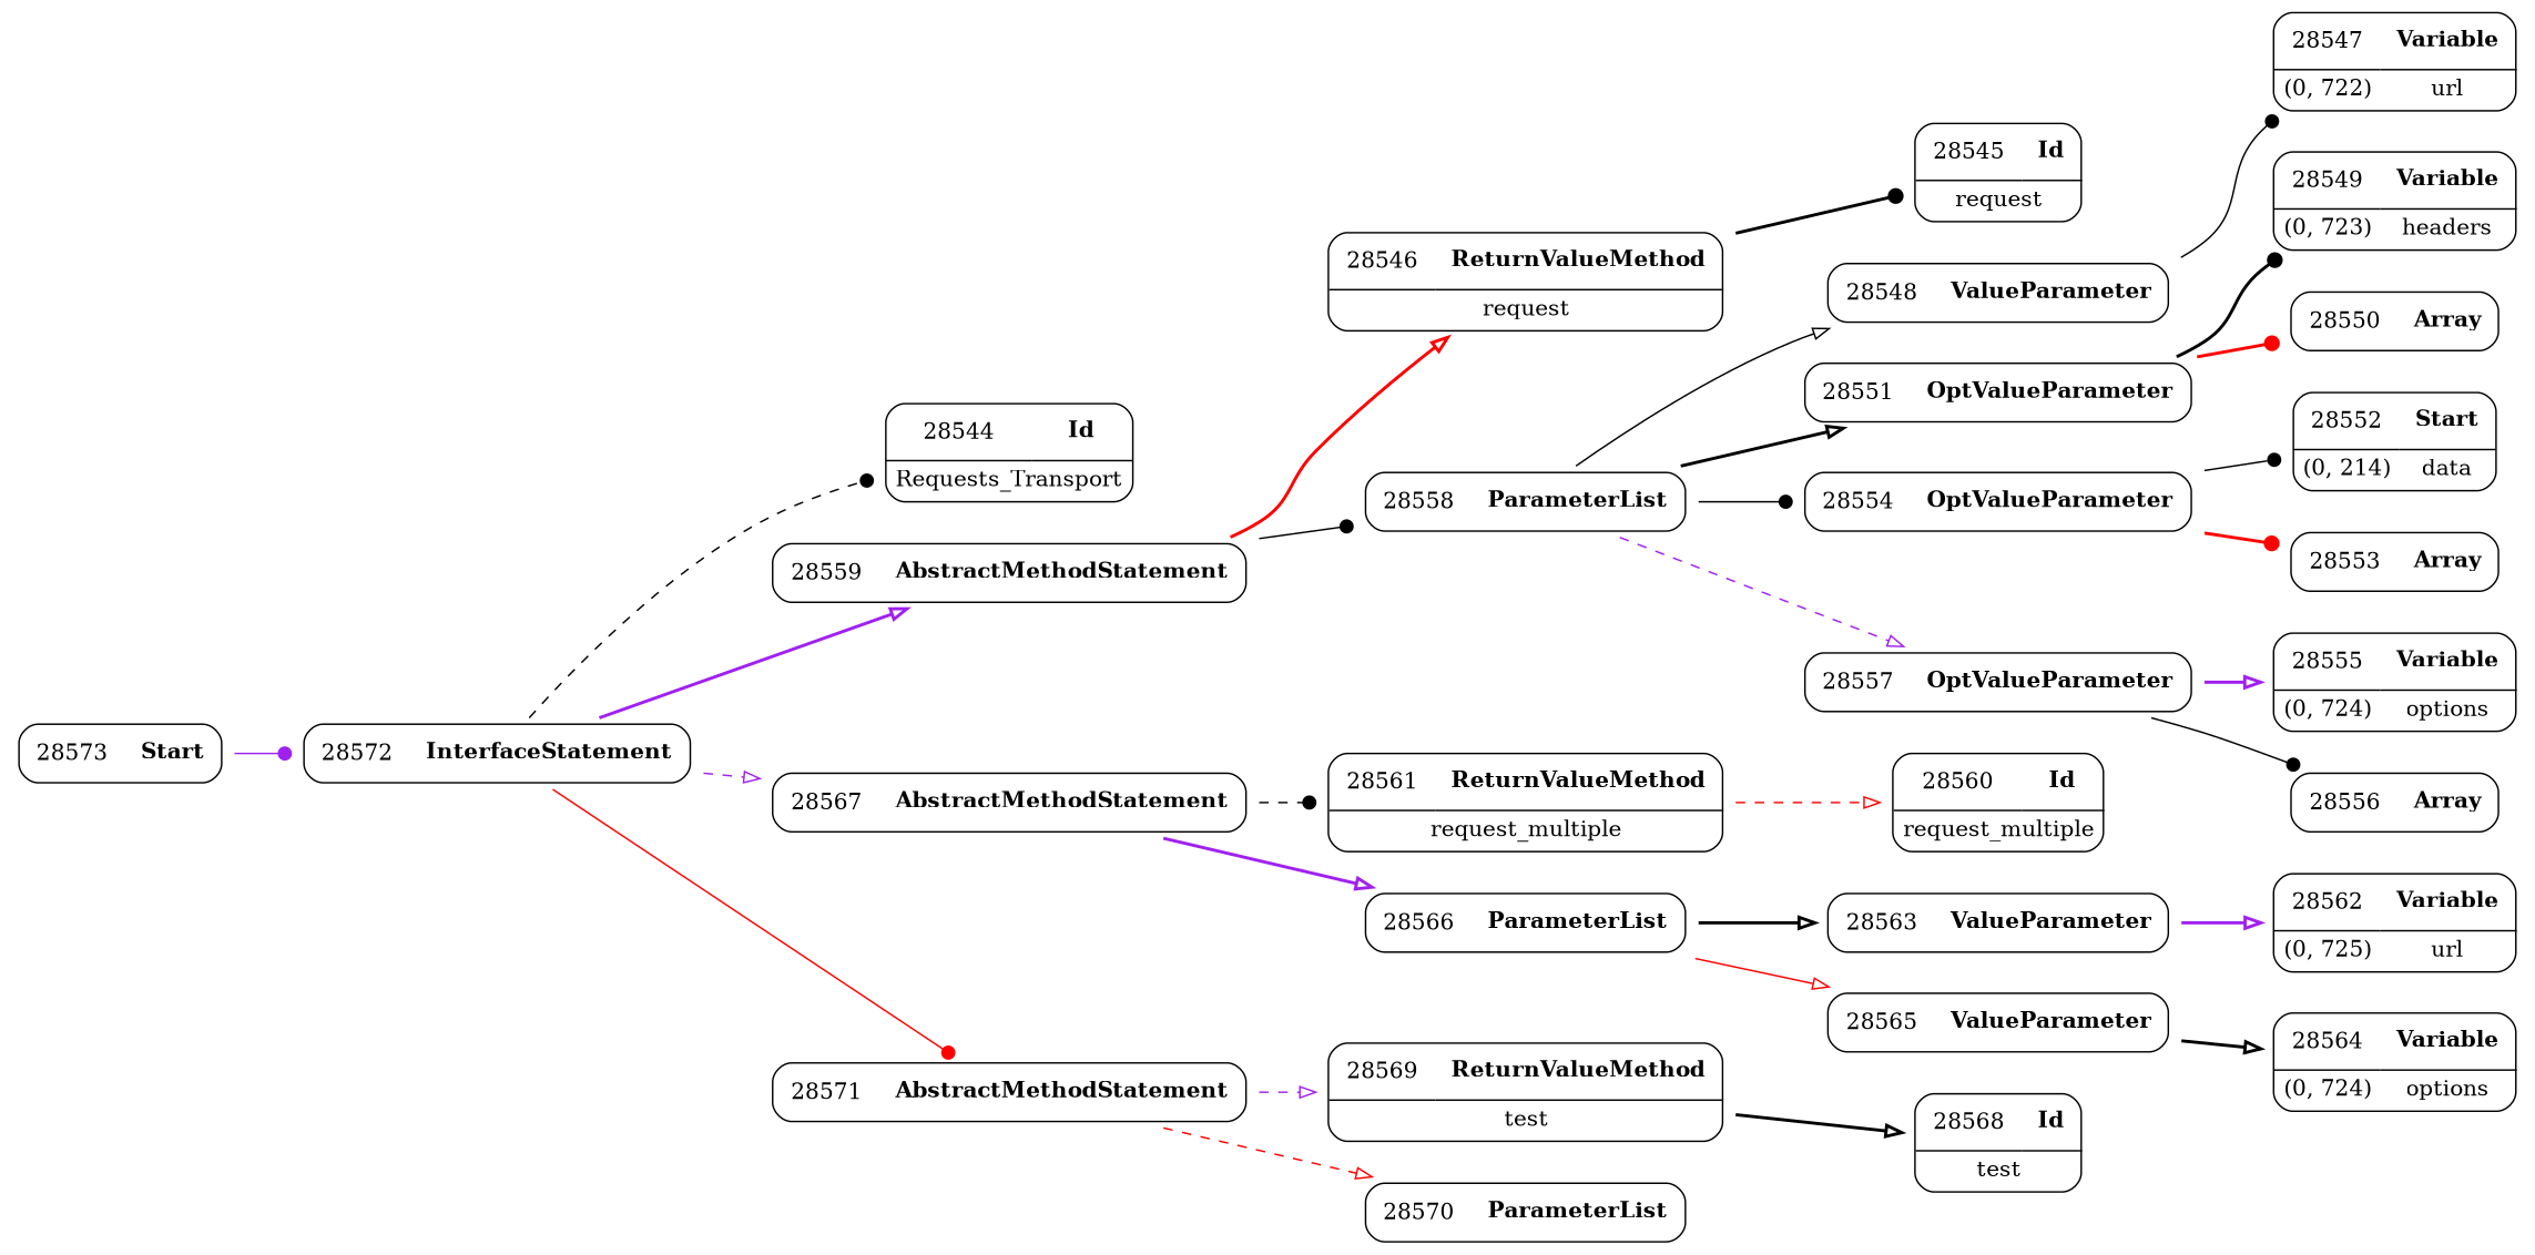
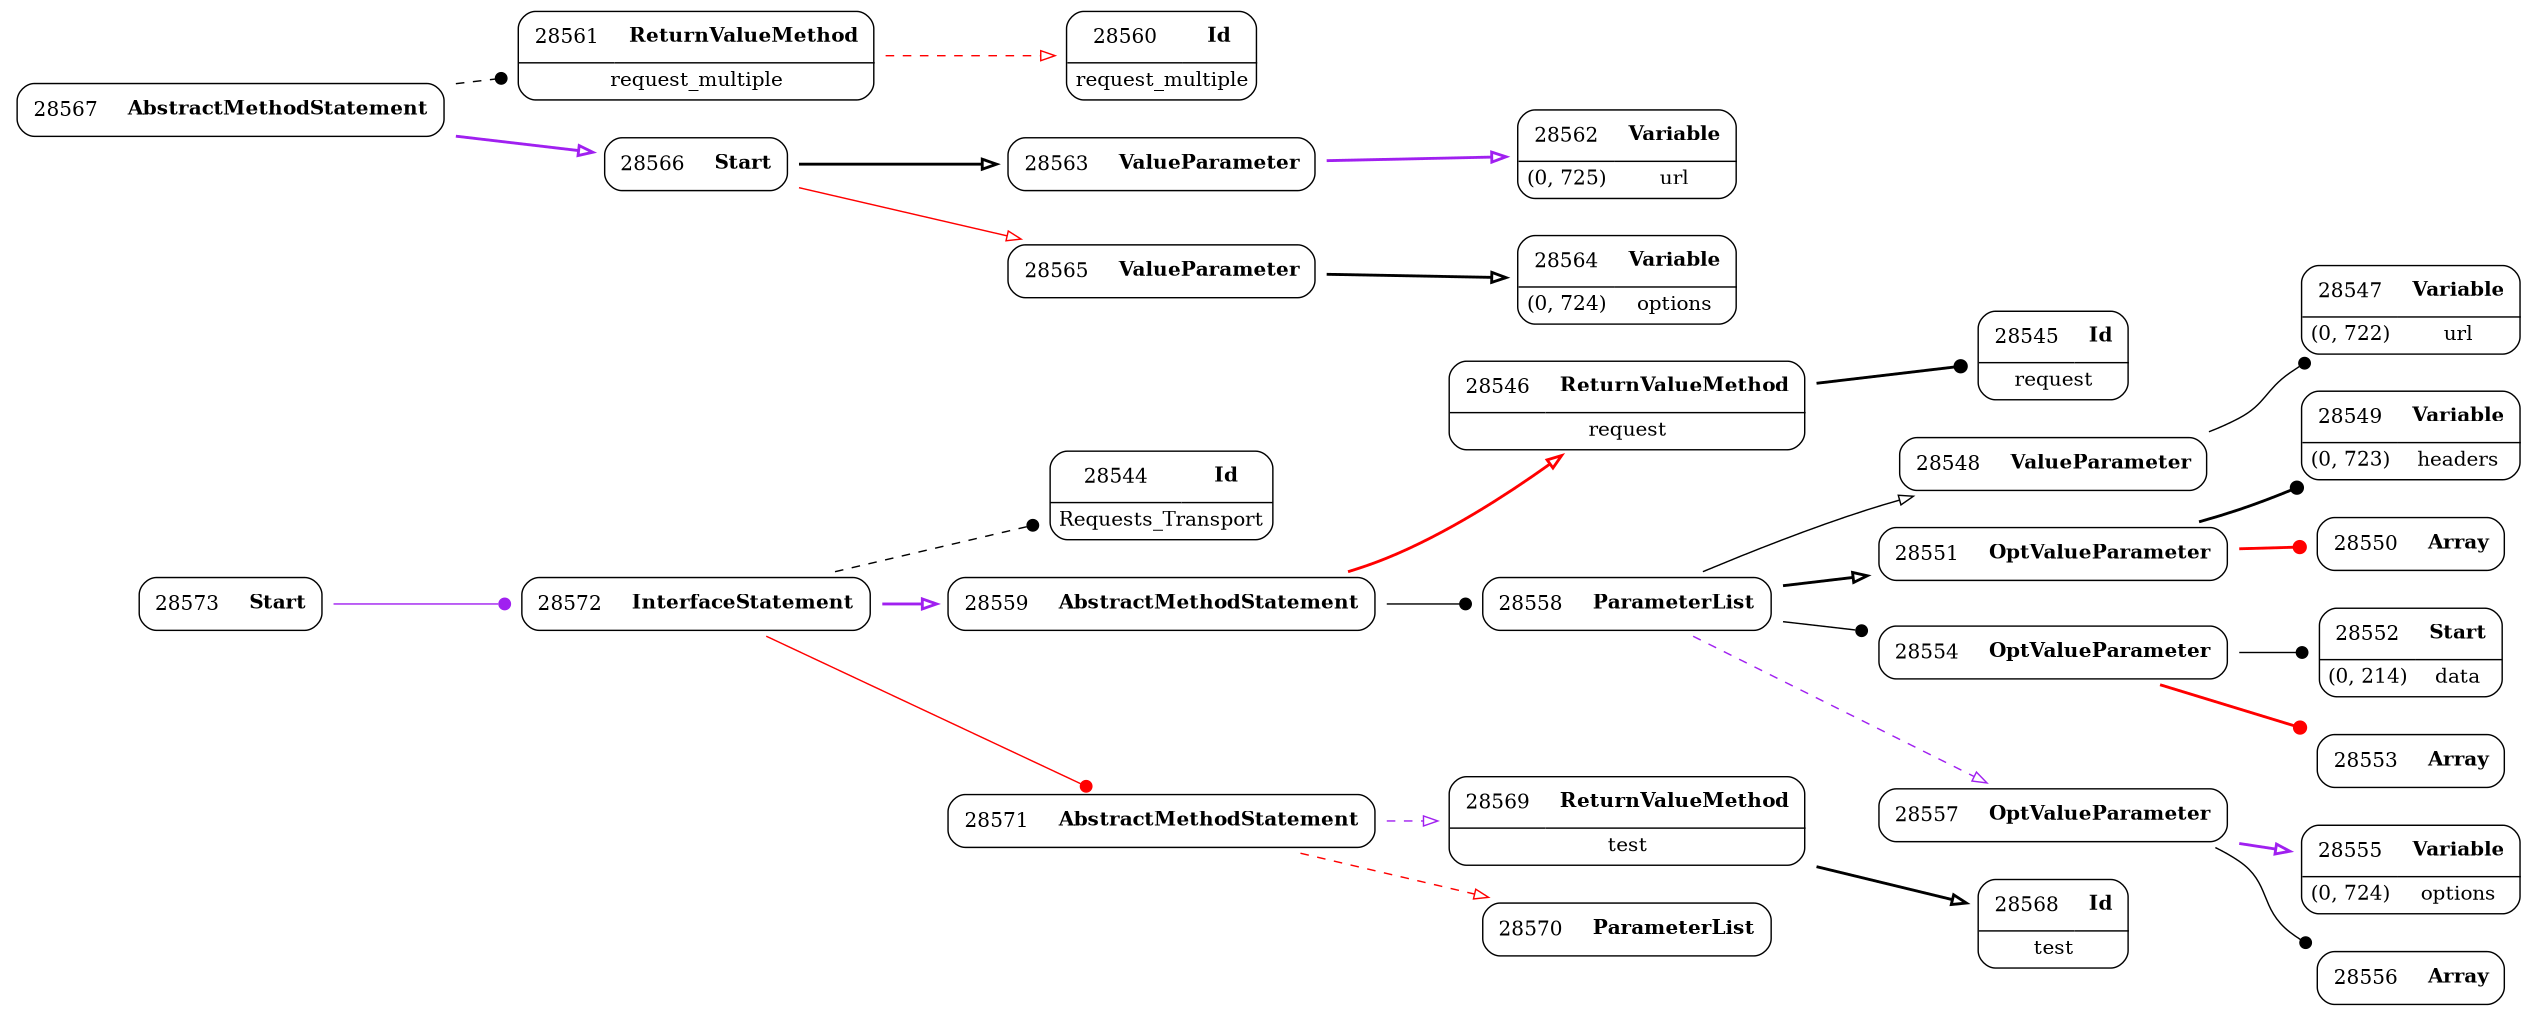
  digraph {
    rankdir=LR
    node [shape=none]
    edge [arrowhead=onormal color=black style=bold weight=2]
    n1 [label=<<TABLE border='1' cellspacing='0' cellpadding='10' style='rounded' ><TR><TD border='0'>28544</TD><TD border='0'><B>Id</B></TD></TR><HR/><TR><TD border='0' cellpadding='5' colspan='2'>Requests_Transport</TD></TR></TABLE>>]
    n2 [label=<<TABLE border='1' cellspacing='0' cellpadding='10' style='rounded' ><TR><TD border='0'>28545</TD><TD border='0'><B>Id</B></TD></TR><HR/><TR><TD border='0' cellpadding='5' colspan='2'>request</TD></TR></TABLE>>]
    n3 [label=<<TABLE border='1' cellspacing='0' cellpadding='10' style='rounded' ><TR><TD border='0'>28546</TD><TD border='0'><B>ReturnValueMethod</B></TD></TR><HR/><TR><TD border='0' cellpadding='5' colspan='2'>request</TD></TR></TABLE>>]
    n4 [label=<<TABLE border='1' cellspacing='0' cellpadding='10' style='rounded' ><TR><TD border='0'>28547</TD><TD border='0'><B>Variable</B></TD></TR><HR/><TR><TD border='0' cellpadding='5'>(0, 722)</TD><TD border='0' cellpadding='5'>url</TD></TR></TABLE>>]
    n5 [label=<<TABLE border='1' cellspacing='0' cellpadding='10' style='rounded' ><TR><TD border='0'>28548</TD><TD border='0'><B>ValueParameter</B></TD></TR></TABLE>>]
    n6 [label=<<TABLE border='1' cellspacing='0' cellpadding='10' style='rounded' ><TR><TD border='0'>28549</TD><TD border='0'><B>Variable</B></TD></TR><HR/><TR><TD border='0' cellpadding='5'>(0, 723)</TD><TD border='0' cellpadding='5'>headers</TD></TR></TABLE>>]
    n7 [label=<<TABLE border='1' cellspacing='0' cellpadding='10' style='rounded' ><TR><TD border='0'>28550</TD><TD border='0'><B>Array</B></TD></TR></TABLE>>]
    n8 [label=<<TABLE border='1' cellspacing='0' cellpadding='10' style='rounded' ><TR><TD border='0'>28551</TD><TD border='0'><B>OptValueParameter</B></TD></TR></TABLE>>]
    n9 [label=<<TABLE border='1' cellspacing='0' cellpadding='10' style='rounded' ><TR><TD border='0'>28552</TD><TD border='0'><B>Start</B></TD></TR><HR/><TR><TD border='0' cellpadding='5'>(0, 214)</TD><TD border='0' cellpadding='5'>data</TD></TR></TABLE>>]
    n10 [label=<<TABLE border='1' cellspacing='0' cellpadding='10' style='rounded' ><TR><TD border='0'>28553</TD><TD border='0'><B>Array</B></TD></TR></TABLE>>]
    n11 [label=<<TABLE border='1' cellspacing='0' cellpadding='10' style='rounded' ><TR><TD border='0'>28554</TD><TD border='0'><B>OptValueParameter</B></TD></TR></TABLE>>]
    n12 [label=<<TABLE border='1' cellspacing='0' cellpadding='10' style='rounded' ><TR><TD border='0'>28555</TD><TD border='0'><B>Variable</B></TD></TR><HR/><TR><TD border='0' cellpadding='5'>(0, 724)</TD><TD border='0' cellpadding='5'>options</TD></TR></TABLE>>]
    n13 [label=<<TABLE border='1' cellspacing='0' cellpadding='10' style='rounded' ><TR><TD border='0'>28556</TD><TD border='0'><B>Array</B></TD></TR></TABLE>>]
    n14 [label=<<TABLE border='1' cellspacing='0' cellpadding='10' style='rounded' ><TR><TD border='0'>28557</TD><TD border='0'><B>OptValueParameter</B></TD></TR></TABLE>>]
    n15 [label=<<TABLE border='1' cellspacing='0' cellpadding='10' style='rounded' ><TR><TD border='0'>28558</TD><TD border='0'><B>ParameterList</B></TD></TR></TABLE>>]
    n16 [label=<<TABLE border='1' cellspacing='0' cellpadding='10' style='rounded' ><TR><TD border='0'>28559</TD><TD border='0'><B>AbstractMethodStatement</B></TD></TR></TABLE>>]
    n17 [label=<<TABLE border='1' cellspacing='0' cellpadding='10' style='rounded' ><TR><TD border='0'>28560</TD><TD border='0'><B>Id</B></TD></TR><HR/><TR><TD border='0' cellpadding='5' colspan='2'>request_multiple</TD></TR></TABLE>>]
    n18 [label=<<TABLE border='1' cellspacing='0' cellpadding='10' style='rounded' ><TR><TD border='0'>28561</TD><TD border='0'><B>ReturnValueMethod</B></TD></TR><HR/><TR><TD border='0' cellpadding='5' colspan='2'>request_multiple</TD></TR></TABLE>>]
    n19 [label=<<TABLE border='1' cellspacing='0' cellpadding='10' style='rounded' ><TR><TD border='0'>28562</TD><TD border='0'><B>Variable</B></TD></TR><HR/><TR><TD border='0' cellpadding='5'>(0, 725)</TD><TD border='0' cellpadding='5'>url</TD></TR></TABLE>>]
    n20 [label=<<TABLE border='1' cellspacing='0' cellpadding='10' style='rounded' ><TR><TD border='0'>28563</TD><TD border='0'><B>ValueParameter</B></TD></TR></TABLE>>]
    n21 [label=<<TABLE border='1' cellspacing='0' cellpadding='10' style='rounded' ><TR><TD border='0'>28564</TD><TD border='0'><B>Variable</B></TD></TR><HR/><TR><TD border='0' cellpadding='5'>(0, 724)</TD><TD border='0' cellpadding='5'>options</TD></TR></TABLE>>]
    n22 [label=<<TABLE border='1' cellspacing='0' cellpadding='10' style='rounded' ><TR><TD border='0'>28565</TD><TD border='0'><B>ValueParameter</B></TD></TR></TABLE>>]
-   n23 [label=<<TABLE border='1' cellspacing='0' cellpadding='10' style='rounded' ><TR><TD border='0'>28566</TD><TD border='0'><B>ParameterList</B></TD></TR></TABLE>>]
+   n23 [label=<<TABLE border='1' cellspacing='0' cellpadding='10' style='rounded' ><TR><TD border='0'>28566</TD><TD border='0'><B>Start</B></TD></TR></TABLE>>]
    n24 [label=<<TABLE border='1' cellspacing='0' cellpadding='10' style='rounded' ><TR><TD border='0'>28567</TD><TD border='0'><B>AbstractMethodStatement</B></TD></TR></TABLE>>]
    n25 [label=<<TABLE border='1' cellspacing='0' cellpadding='10' style='rounded' ><TR><TD border='0'>28568</TD><TD border='0'><B>Id</B></TD></TR><HR/><TR><TD border='0' cellpadding='5' colspan='2'>test</TD></TR></TABLE>>]
    n26 [label=<<TABLE border='1' cellspacing='0' cellpadding='10' style='rounded' ><TR><TD border='0'>28569</TD><TD border='0'><B>ReturnValueMethod</B></TD></TR><HR/><TR><TD border='0' cellpadding='5' colspan='2'>test</TD></TR></TABLE>>]
    n27 [label=<<TABLE border='1' cellspacing='0' cellpadding='10' style='rounded' ><TR><TD border='0'>28570</TD><TD border='0'><B>ParameterList</B></TD></TR></TABLE>>]
    n28 [label=<<TABLE border='1' cellspacing='0' cellpadding='10' style='rounded' ><TR><TD border='0'>28571</TD><TD border='0'><B>AbstractMethodStatement</B></TD></TR></TABLE>>]
    n29 [label=<<TABLE border='1' cellspacing='0' cellpadding='10' style='rounded' ><TR><TD border='0'>28572</TD><TD border='0'><B>InterfaceStatement</B></TD></TR></TABLE>>]
    n30 [label=<<TABLE border='1' cellspacing='0' cellpadding='10' style='rounded' ><TR><TD border='0'>28573</TD><TD border='0'><B>Start</B></TD></TR></TABLE>>]
    n3 -> n2 [arrowhead=dot]
    n5 -> n4 [arrowhead=dot style=solid]
    n8 -> n6 [arrowhead=dot]
    n8 -> n7 [arrowhead=dot color=red]
    n11 -> n9 [arrowhead=dot style=solid]
    n11 -> n10 [arrowhead=dot color=red]
    n14 -> n12 [color=purple]
    n14 -> n13 [arrowhead=dot style=solid]
    n15 -> n5 [style=solid]
    n15 -> n8
    n15 -> n11 [arrowhead=dot style=solid]
    n15 -> n14 [color=purple style=dashed]
    n16 -> n3 [color=red]
    n16 -> n15 [arrowhead=dot style=solid]
    n18 -> n17 [color=red style=dashed]
    n20 -> n19 [color=purple]
    n22 -> n21
    n23 -> n20
    n23 -> n22 [color=red style=solid]
    n24 -> n18 [arrowhead=dot style=dashed]
    n24 -> n23 [color=purple]
    n26 -> n25
    n28 -> n26 [color=purple style=dashed]
    n28 -> n27 [color=red style=dashed]
    n29 -> n1 [arrowhead=dot style=dashed]
    n29 -> n16 [color=purple]
-   n29 -> n24 [color=purple style=dashed]
    n29 -> n28 [arrowhead=dot color=red style=solid]
    n30 -> n29 [arrowhead=dot color=purple style=solid]
  }
